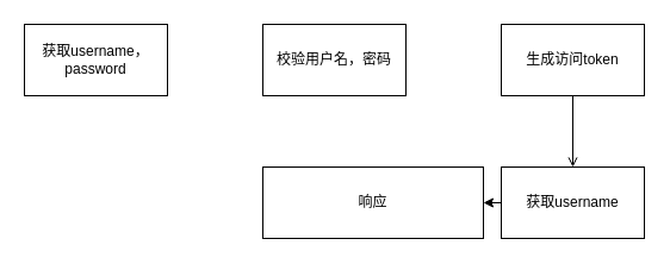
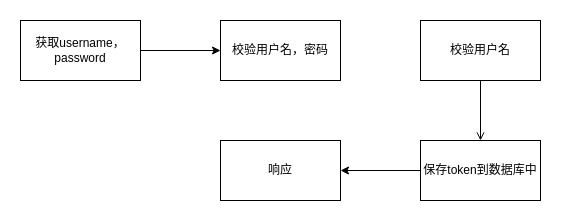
  <mxCell id="0" />
  <mxCell id="1" parent="0" />
+ <mxCell id="2" style="edgeStyle=none;html=1;exitX=1;exitY=0.5;exitDx=0;exitDy=0;entryX=0;entryY=0.5;entryDx=0;entryDy=0;" edge="1" parent="1" source="3" target="4"><mxGeometry relative="1" as="geometry" /></mxCell>
  <mxCell id="3" value="获取username，password" style="whiteSpace=wrap;html=1;" vertex="1" parent="1"><mxGeometry x="20" y="20" width="120" height="60" as="geometry" /></mxCell>
  <mxCell id="4" value="校验用户名，密码" style="whiteSpace=wrap;html=1;" vertex="1" parent="1"><mxGeometry x="220" y="20" width="120" height="60" as="geometry" /></mxCell>
  <mxCell id="5" style="edgeStyle=none;html=1;exitX=0.5;exitY=1;exitDx=0;exitDy=0;entryX=0.5;entryY=0;entryDx=0;entryDy=0;endArrow=open;" edge="1" parent="1" source="6" target="8"><mxGeometry relative="1" as="geometry" /></mxCell>
- <mxCell id="6" value="生成访问token" style="whiteSpace=wrap;html=1;" vertex="1" parent="1"><mxGeometry x="420" y="20" width="120" height="60" as="geometry" /></mxCell>
+ <mxCell id="6" value="校验用户名" style="whiteSpace=wrap;html=1;" vertex="1" parent="1"><mxGeometry x="420" y="20" width="120" height="60" as="geometry" /></mxCell>
  <mxCell id="7" style="edgeStyle=none;html=1;exitX=0;exitY=0.5;exitDx=0;exitDy=0;entryX=1;entryY=0.5;entryDx=0;entryDy=0;" edge="1" parent="1" source="8" target="9"><mxGeometry relative="1" as="geometry" /></mxCell>
- <mxCell id="8" value="获取username" style="whiteSpace=wrap;html=1;" vertex="1" parent="1"><mxGeometry x="420" y="140" width="120" height="60" as="geometry" /></mxCell>
- <mxCell id="9" value="响应" style="whiteSpace=wrap;html=1;" vertex="1" parent="1"><mxGeometry x="220" y="140" width="185" height="60" as="geometry" /></mxCell>
+ <mxCell id="8" value="保存token到数据库中" style="whiteSpace=wrap;html=1;" vertex="1" parent="1"><mxGeometry x="420" y="140" width="120" height="60" as="geometry" /></mxCell>
+ <mxCell id="9" value="响应" style="whiteSpace=wrap;html=1;" vertex="1" parent="1"><mxGeometry x="220" y="140" width="120" height="60" as="geometry" /></mxCell>
